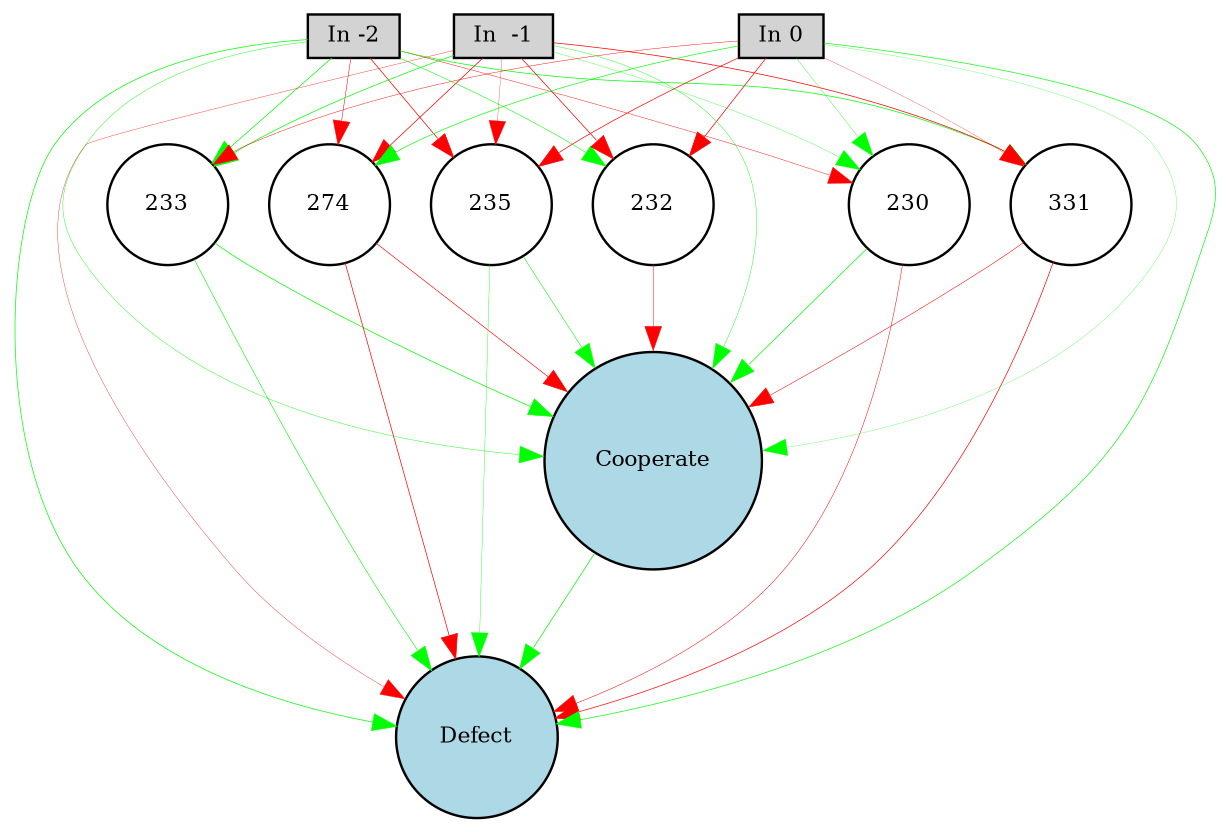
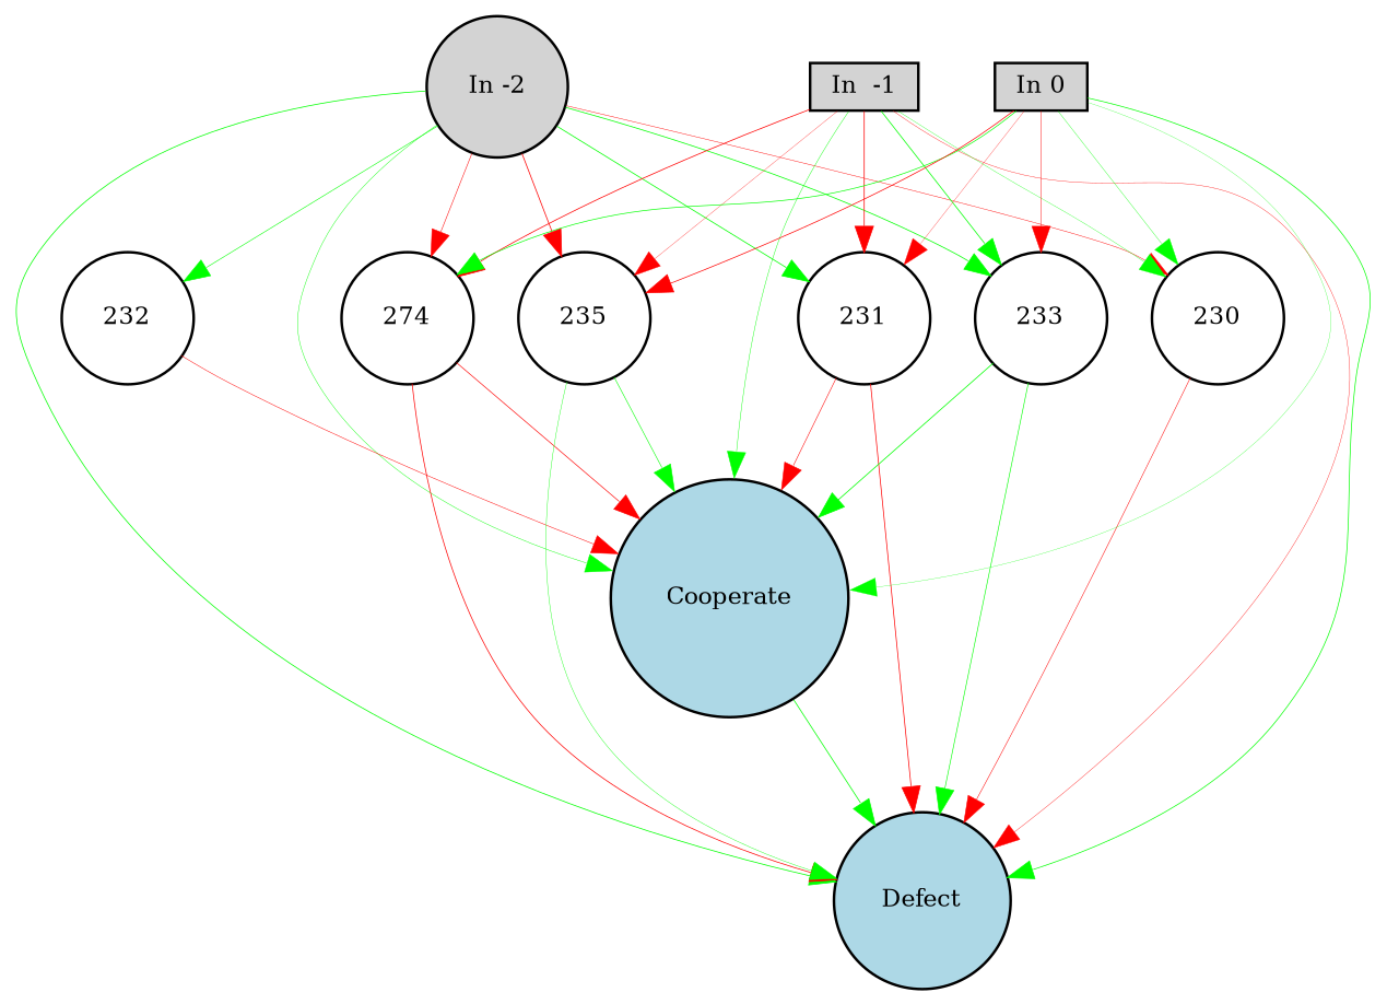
  digraph {
    node [fillcolor=white fontsize=9 shape=circle style=filled]
    edge [color=green penwidth=0.30000000000000004 style=solid]
-   "In -2" [fillcolor=lightgray height=0.2 shape=box width=0.2]
+   "In -2" [fillcolor=lightgray height=0.2 width=0.2]
    Cooperate [fillcolor=lightblue height=0.2 width=0.2]
    Defect [fillcolor=lightblue height=0.2 width=0.2]
    230 [height=0.2 width=0.2]
-   231 [height=0.2 width=0.2 label=331]
+   231 [height=0.2 width=0.2]
    232 [height=0.2 width=0.2]
    233 [height=0.2 width=0.2]
    n8 [height=0.2 label=274 width=0.2]
    235 [height=0.2 width=0.2]
    "In  -1" [fillcolor=lightgray height=0.2 shape=box width=0.2]
    "In 0" [fillcolor=lightgray height=0.2 shape=box width=0.2]
    "In -2" -> Cooperate [penwidth=0.1727581572745781]
    "In -2" -> Defect
    "In -2" -> 230 [color=red penwidth=0.17801187681508046]
    "In -2" -> 231
    "In -2" -> 232 [penwidth=0.22662269987671727]
    "In -2" -> 233
    "In -2" -> n8 [color=red penwidth=0.2123010367735625]
    "In -2" -> 235 [color=red]
    Cooperate -> Defect
-   230 -> Cooperate
    230 -> Defect [color=red penwidth=0.20805840853584137]
    231 -> Cooperate [color=red penwidth=0.2183904591736834]
    231 -> Defect [color=red penwidth=0.2883653715938097]
    232 -> Cooperate [color=red penwidth=0.19350101880601114]
    233 -> Cooperate
    233 -> Defect [penwidth=0.25126088592105744]
    n8 -> Cooperate [color=red penwidth=0.2614464601830627]
    n8 -> Defect [color=red penwidth=0.2918894669504778]
    235 -> Cooperate [penwidth=0.23180010466347697]
    235 -> Defect [penwidth=0.158756781859891]
    "In  -1" -> Cooperate [penwidth=0.17252343079098023]
    "In  -1" -> Defect [color=red penwidth=0.14636413282298805]
    "In  -1" -> 230 [penwidth=0.1301919259467087]
    "In  -1" -> 231 [color=red]
-   "In  -1" -> 232 [color=red]
    "In  -1" -> 233
    "In  -1" -> n8 [color=red]
    "In  -1" -> 235 [color=red penwidth=0.11876695943667333]
    "In 0" -> Cooperate [penwidth=0.10751094098351509]
    "In 0" -> Defect [penwidth=0.2818698955404373]
    "In 0" -> 230 [penwidth=0.14383925924439245]
    "In 0" -> 231 [color=red penwidth=0.11472230209654766]
-   "In 0" -> 232 [color=red]
    "In 0" -> 233 [color=red penwidth=0.18613024658709834]
    "In 0" -> n8 [penwidth=0.2725374230925059]
    "In 0" -> 235 [color=red penwidth=0.2866713370592784]
  }
